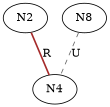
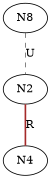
  graph {
    n1 [label=N2]
    n2 [label=N4]
    n3 [label=N8]
    n1 -- n2 [color=brown label=R style=bold]
-   n3 -- n2 [color=gray40 label=U style=dashed]
+   n3 -- n1 [color=gray40 label=U style=dashed]
  }
